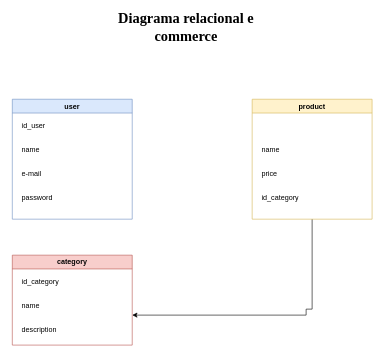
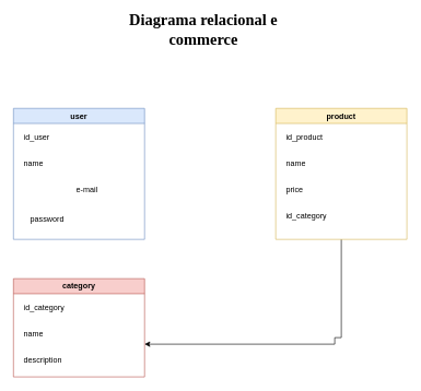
  <mxCell id="0" />
  <mxCell id="1" parent="0" />
  <mxCell id="2" value="user" style="swimlane;whiteSpace=wrap;html=1;fillColor=#dae8fc;strokeColor=#6c8ebf;" vertex="1" parent="1"><mxGeometry x="20" y="155" width="200" height="200" as="geometry" /></mxCell>
  <mxCell id="3" value="id_user" style="text;strokeColor=none;fillColor=none;align=left;verticalAlign=middle;spacingLeft=4;spacingRight=4;overflow=hidden;points=[[0,0.5],[1,0.5]];portConstraint=eastwest;rotatable=0;whiteSpace=wrap;html=1;" vertex="1" parent="2"><mxGeometry x="10" y="30" width="80" height="30" as="geometry" /></mxCell>
  <mxCell id="4" value="name" style="text;strokeColor=none;fillColor=none;align=left;verticalAlign=middle;spacingLeft=4;spacingRight=4;overflow=hidden;points=[[0,0.5],[1,0.5]];portConstraint=eastwest;rotatable=0;whiteSpace=wrap;html=1;" vertex="1" parent="2"><mxGeometry x="10" y="70" width="80" height="30" as="geometry" /></mxCell>
- <mxCell id="5" value="e-mail" style="text;strokeColor=none;fillColor=none;align=left;verticalAlign=middle;spacingLeft=4;spacingRight=4;overflow=hidden;points=[[0,0.5],[1,0.5]];portConstraint=eastwest;rotatable=0;whiteSpace=wrap;html=1;" vertex="1" parent="2"><mxGeometry x="10" y="110" width="80" height="30" as="geometry" /></mxCell>
- <mxCell id="6" value="password" style="text;strokeColor=none;fillColor=none;align=left;verticalAlign=middle;spacingLeft=4;spacingRight=4;overflow=hidden;points=[[0,0.5],[1,0.5]];portConstraint=eastwest;rotatable=0;whiteSpace=wrap;html=1;" vertex="1" parent="2"><mxGeometry x="10" y="150" width="80" height="30" as="geometry" /></mxCell>
+ <mxCell id="5" value="e-mail" style="text;strokeColor=none;fillColor=none;align=left;verticalAlign=middle;spacingLeft=4;spacingRight=4;overflow=hidden;points=[[0,0.5],[1,0.5]];portConstraint=eastwest;rotatable=0;whiteSpace=wrap;html=1;" vertex="1" parent="2"><mxGeometry x="90" y="110" width="80" height="30" as="geometry" /></mxCell>
+ <mxCell id="6" value="password" style="text;strokeColor=none;fillColor=none;align=left;verticalAlign=middle;spacingLeft=4;spacingRight=4;overflow=hidden;points=[[0,0.5],[1,0.5]];portConstraint=eastwest;rotatable=0;whiteSpace=wrap;html=1;" vertex="1" parent="2"><mxGeometry x="20" y="155" width="80" height="30" as="geometry" /></mxCell>
  <mxCell id="7" style="edgeStyle=orthogonalEdgeStyle;rounded=0;orthogonalLoop=1;jettySize=auto;html=1;" edge="1" parent="1" source="8"><mxGeometry relative="1" as="geometry"><mxPoint x="220" y="515" as="targetPoint" /><Array as="points"><mxPoint x="520" y="505" /><mxPoint x="510" y="505" /><mxPoint x="510" y="515" /></Array></mxGeometry></mxCell>
  <mxCell id="8" value="product" style="swimlane;whiteSpace=wrap;html=1;fillColor=#fff2cc;strokeColor=#d6b656;" vertex="1" parent="1"><mxGeometry x="420" y="155" width="200" height="200" as="geometry" /></mxCell>
+ <mxCell id="9" value="id_product" style="text;strokeColor=none;fillColor=none;align=left;verticalAlign=middle;spacingLeft=4;spacingRight=4;overflow=hidden;points=[[0,0.5],[1,0.5]];portConstraint=eastwest;rotatable=0;whiteSpace=wrap;html=1;" vertex="1" parent="8"><mxGeometry x="10" y="30" width="80" height="30" as="geometry" /></mxCell>
  <mxCell id="10" value="name" style="text;strokeColor=none;fillColor=none;align=left;verticalAlign=middle;spacingLeft=4;spacingRight=4;overflow=hidden;points=[[0,0.5],[1,0.5]];portConstraint=eastwest;rotatable=0;whiteSpace=wrap;html=1;" vertex="1" parent="8"><mxGeometry x="10" y="70" width="80" height="30" as="geometry" /></mxCell>
  <mxCell id="11" value="price" style="text;strokeColor=none;fillColor=none;align=left;verticalAlign=middle;spacingLeft=4;spacingRight=4;overflow=hidden;points=[[0,0.5],[1,0.5]];portConstraint=eastwest;rotatable=0;whiteSpace=wrap;html=1;" vertex="1" parent="8"><mxGeometry x="10" y="110" width="80" height="30" as="geometry" /></mxCell>
  <mxCell id="12" value="id_category" style="text;strokeColor=none;fillColor=none;align=left;verticalAlign=middle;spacingLeft=4;spacingRight=4;overflow=hidden;points=[[0,0.5],[1,0.5]];portConstraint=eastwest;rotatable=0;whiteSpace=wrap;html=1;" vertex="1" parent="8"><mxGeometry x="10" y="150" width="80" height="30" as="geometry" /></mxCell>
  <mxCell id="13" value="category" style="swimlane;whiteSpace=wrap;html=1;fillColor=#f8cecc;strokeColor=#b85450;" vertex="1" parent="1"><mxGeometry x="20" y="415" width="200" height="150" as="geometry" /></mxCell>
  <mxCell id="14" value="id_category" style="text;strokeColor=none;fillColor=none;align=left;verticalAlign=middle;spacingLeft=4;spacingRight=4;overflow=hidden;points=[[0,0.5],[1,0.5]];portConstraint=eastwest;rotatable=0;whiteSpace=wrap;html=1;" vertex="1" parent="13"><mxGeometry x="10" y="30" width="80" height="30" as="geometry" /></mxCell>
  <mxCell id="15" value="name" style="text;strokeColor=none;fillColor=none;align=left;verticalAlign=middle;spacingLeft=4;spacingRight=4;overflow=hidden;points=[[0,0.5],[1,0.5]];portConstraint=eastwest;rotatable=0;whiteSpace=wrap;html=1;" vertex="1" parent="13"><mxGeometry x="10" y="70" width="80" height="30" as="geometry" /></mxCell>
  <mxCell id="16" value="description" style="text;strokeColor=none;fillColor=none;align=left;verticalAlign=middle;spacingLeft=4;spacingRight=4;overflow=hidden;points=[[0,0.5],[1,0.5]];portConstraint=eastwest;rotatable=0;whiteSpace=wrap;html=1;" vertex="1" parent="13"><mxGeometry x="10" y="110" width="80" height="30" as="geometry" /></mxCell>
  <mxCell id="17" value="&lt;h1&gt;&lt;font face=&quot;Times New Roman&quot;&gt;Diagrama relacional e commerce&lt;/font&gt;&lt;/h1&gt;" style="text;html=1;align=center;verticalAlign=middle;whiteSpace=wrap;rounded=0;" vertex="1" parent="1"><mxGeometry x="190" y="20" width="240" height="30" as="geometry" /></mxCell>
